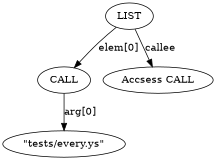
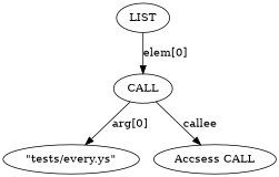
  digraph {
    rankdir=TB
    node [shape=ellipse]
    n1 [label=LIST]
    n2 [label=CALL]
    n3 [label="\"tests/every.ys\""]
    n4 [label="Accsess CALL"]
    n1 -> n2 [label="elem[0]"]
    n2 -> n3 [label="arg[0]"]
-   n1 -> n4 [label=callee]
+   n2 -> n4 [label=callee]
  }
